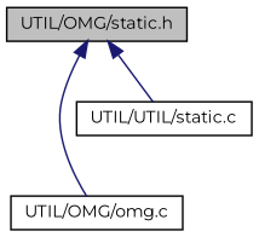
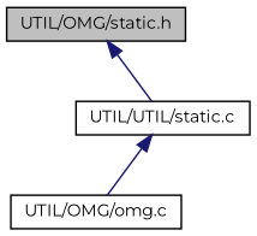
  digraph {
    fontname=Montserrat
    node [color=black fillcolor=white fontname=Montserrat fontsize=10 shape=record style=filled]
    edge [color=midnightblue dir=back fontname=Montserrat fontsize=10 labelfontname=Helvetica labelfontsize=10 style=solid]
    n1 [fillcolor=grey75 fontcolor=black height=0.2 label="UTIL/OMG/static.h" width=0.4]
    n2 [height=0.2 label="UTIL/OMG/omg.c" width=0.4]
    n3 [height=0.2 label="UTIL/UTIL/static.c" width=0.4]
-   n1 -> n2
+   n3 -> n2
    n1 -> n3
  }
